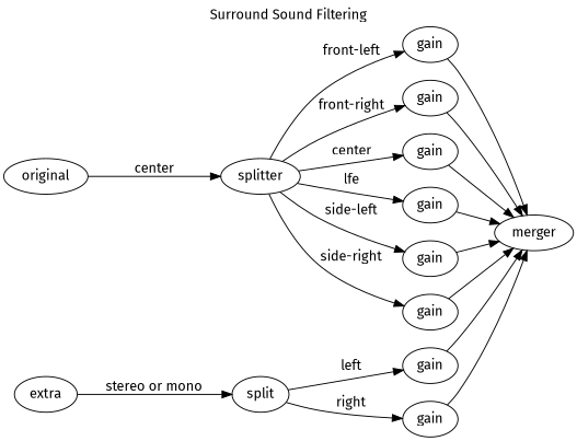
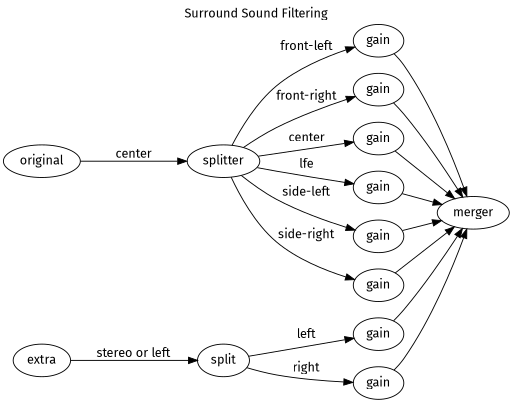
  digraph {
    fontname="Fira Sans"
    label="Surround Sound Filtering"
    labelloc=t
    rankdir=LR
    node [fontname="Fira Sans"]
    edge [fontname="Fira Sans"]
    original
    splitter
    n3 [label=gain]
    n4 [label=gain]
    n5 [label=gain]
    n6 [label=gain]
    n7 [label=gain]
    n8 [label=gain]
    merger
    n10 [label=gain]
    n11 [label=gain]
    n12 [label=split]
    extra
    original -> splitter [label=center]
    splitter -> n3 [label="front-left"]
    splitter -> n4 [label="front-right"]
    splitter -> n5 [label=center]
    splitter -> n6 [label=lfe]
    splitter -> n7 [label="side-left"]
    splitter -> n8 [label="side-right"]
    n3 -> merger
    n4 -> merger
    n5 -> merger
    n6 -> merger
    n7 -> merger
    n8 -> merger
    n10 -> merger
    n11 -> merger
    n12 -> n10 [label=left]
    n12 -> n11 [label=right]
-   extra -> n12 [label="stereo or mono"]
+   extra -> n12 [label="stereo or left"]
  }
